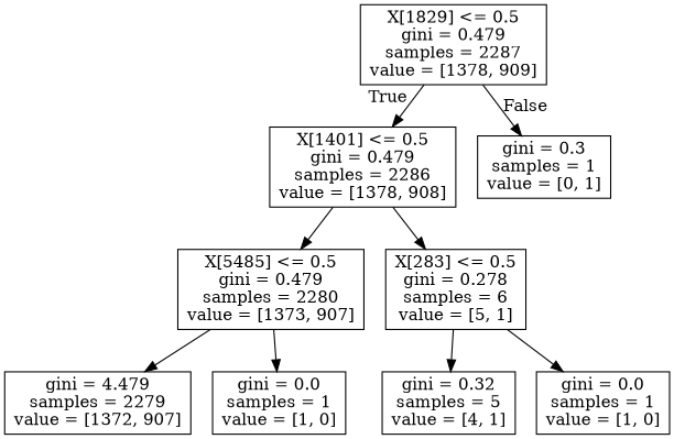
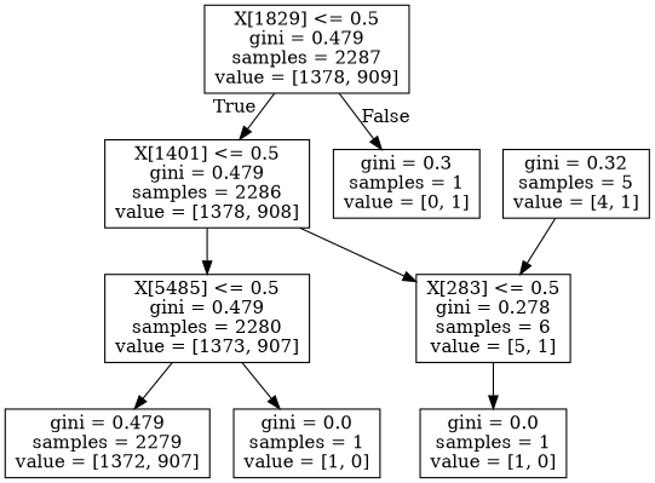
  digraph {
    node [shape=box]
    n1 [label="X[1829] <= 0.5\ngini = 0.479\nsamples = 2287\nvalue = [1378, 909]"]
    n2 [label="X[1401] <= 0.5\ngini = 0.479\nsamples = 2286\nvalue = [1378, 908]"]
    n3 [label="gini = 0.3\nsamples = 1\nvalue = [0, 1]"]
    n4 [label="X[5485] <= 0.5\ngini = 0.479\nsamples = 2280\nvalue = [1373, 907]"]
    n5 [label="X[283] <= 0.5\ngini = 0.278\nsamples = 6\nvalue = [5, 1]"]
-   n6 [label="gini = 4.479\nsamples = 2279\nvalue = [1372, 907]"]
+   n6 [label="gini = 0.479\nsamples = 2279\nvalue = [1372, 907]"]
    n7 [label="gini = 0.0\nsamples = 1\nvalue = [1, 0]"]
    n8 [label="gini = 0.32\nsamples = 5\nvalue = [4, 1]"]
    n9 [label="gini = 0.0\nsamples = 1\nvalue = [1, 0]"]
    n1 -> n2 [headlabel=True labelangle=45 labeldistance=2.5]
    n1 -> n3 [headlabel=False labelangle=-45 labeldistance=2.5]
    n2 -> n4
    n2 -> n5
    n4 -> n6
    n4 -> n7
-   n5 -> n8
+   n8 -> n5
    n5 -> n9
  }
